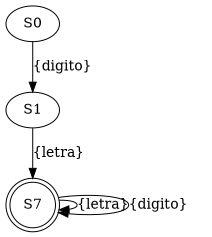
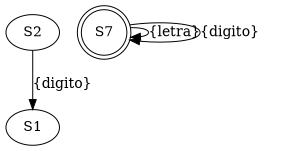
  digraph {
-   S0
+   S0 [label=S2]
    S1
    n3 [label=S7 shape=doublecircle]
    S0 -> S1 [label="{digito}"]
-   S1 -> n3 [label="{letra}"]
    n3 -> n3 [label="{letra}"]
    n3 -> n3 [label="{digito}"]
  }
